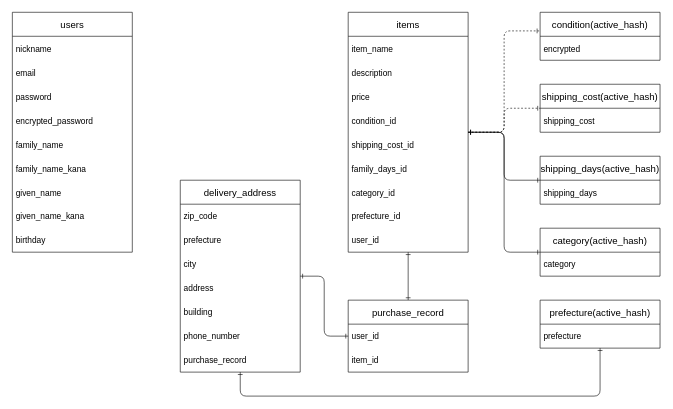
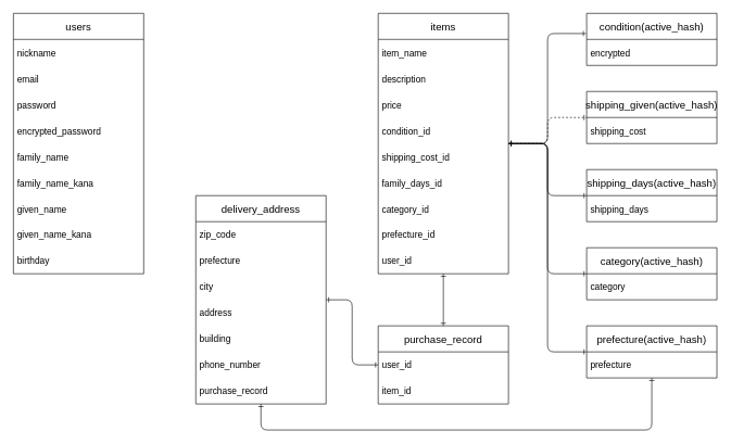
  <mxCell id="0" />
  <mxCell id="1" parent="0" />
  <mxCell id="2" value="users" style="swimlane;fontStyle=0;childLayout=stackLayout;horizontal=1;startSize=40;horizontalStack=0;resizeParent=1;resizeParentMax=0;resizeLast=0;collapsible=1;marginBottom=0;align=center;fontSize=16;" parent="1" vertex="1"><mxGeometry x="20" y="20" width="200" height="400" as="geometry"><mxRectangle x="40" y="200" width="70" height="40" as="alternateBounds" /></mxGeometry></mxCell>
  <mxCell id="3" value="nickname" style="text;strokeColor=none;fillColor=none;spacingLeft=4;spacingRight=4;overflow=hidden;rotatable=0;points=[[0,0.5],[1,0.5]];portConstraint=eastwest;fontSize=14;verticalAlign=middle;" parent="2" vertex="1"><mxGeometry y="40" width="200" height="40" as="geometry" /></mxCell>
  <mxCell id="4" value="email" style="text;strokeColor=none;fillColor=none;spacingLeft=4;spacingRight=4;overflow=hidden;rotatable=0;points=[[0,0.5],[1,0.5]];portConstraint=eastwest;fontSize=14;verticalAlign=middle;horizontal=1;" parent="2" vertex="1"><mxGeometry y="80" width="200" height="40" as="geometry" /></mxCell>
  <mxCell id="5" value="password" style="text;strokeColor=none;fillColor=none;spacingLeft=4;spacingRight=4;overflow=hidden;rotatable=0;points=[[0,0.5],[1,0.5]];portConstraint=eastwest;fontSize=14;verticalAlign=middle;" parent="2" vertex="1"><mxGeometry y="120" width="200" height="40" as="geometry" /></mxCell>
  <mxCell id="6" value="encrypted_password" style="text;strokeColor=none;fillColor=none;spacingLeft=4;spacingRight=4;overflow=hidden;rotatable=0;points=[[0,0.5],[1,0.5]];portConstraint=eastwest;fontSize=14;verticalAlign=middle;" parent="2" vertex="1"><mxGeometry y="160" width="200" height="40" as="geometry" /></mxCell>
  <mxCell id="7" value="family_name" style="text;strokeColor=none;fillColor=none;spacingLeft=4;spacingRight=4;overflow=hidden;rotatable=0;points=[[0,0.5],[1,0.5]];portConstraint=eastwest;fontSize=14;verticalAlign=middle;" parent="2" vertex="1"><mxGeometry y="200" width="200" height="40" as="geometry" /></mxCell>
  <mxCell id="8" value="family_name_kana" style="text;strokeColor=none;fillColor=none;spacingLeft=4;spacingRight=4;overflow=hidden;rotatable=0;points=[[0,0.5],[1,0.5]];portConstraint=eastwest;fontSize=14;verticalAlign=middle;horizontal=1;" parent="2" vertex="1"><mxGeometry y="240" width="200" height="40" as="geometry" /></mxCell>
  <mxCell id="9" value="given_name" style="text;strokeColor=none;fillColor=none;spacingLeft=4;spacingRight=4;overflow=hidden;rotatable=0;points=[[0,0.5],[1,0.5]];portConstraint=eastwest;fontSize=14;verticalAlign=middle;" parent="2" vertex="1"><mxGeometry y="280" width="200" height="40" as="geometry" /></mxCell>
  <mxCell id="10" value="given_name_kana" style="text;strokeColor=none;fillColor=none;spacingLeft=4;spacingRight=4;overflow=hidden;rotatable=0;points=[[0,0.5],[1,0.5]];portConstraint=eastwest;fontSize=14;verticalAlign=middle;" parent="2" vertex="1"><mxGeometry y="320" width="200" height="40" as="geometry" /></mxCell>
  <mxCell id="11" value="birthday" style="text;strokeColor=none;fillColor=none;spacingLeft=4;spacingRight=4;overflow=hidden;rotatable=0;points=[[0,0.5],[1,0.5]];portConstraint=eastwest;fontSize=14;verticalAlign=middle;" parent="2" vertex="1"><mxGeometry y="360" width="200" height="40" as="geometry" /></mxCell>
- <mxCell id="12" style="edgeStyle=orthogonalEdgeStyle;html=1;entryX=-0.005;entryY=0.388;entryDx=0;entryDy=0;entryPerimeter=0;startArrow=ERone;startFill=0;endArrow=ERone;endFill=0;dashed=1;" edge="1" parent="1" source="17" target="41"><mxGeometry relative="1" as="geometry" /></mxCell>
+ <mxCell id="12" style="edgeStyle=orthogonalEdgeStyle;html=1;entryX=-0.005;entryY=0.388;entryDx=0;entryDy=0;entryPerimeter=0;startArrow=ERone;startFill=0;endArrow=ERone;endFill=0;" edge="1" parent="1" source="17" target="41"><mxGeometry relative="1" as="geometry" /></mxCell>
  <mxCell id="13" style="edgeStyle=orthogonalEdgeStyle;html=1;startArrow=ERone;startFill=0;endArrow=ERone;endFill=0;dashed=1;" edge="1" parent="1" source="17" target="39"><mxGeometry relative="1" as="geometry" /></mxCell>
  <mxCell id="14" style="edgeStyle=orthogonalEdgeStyle;html=1;startArrow=ERone;startFill=0;endArrow=ERone;endFill=0;" edge="1" parent="1" source="17" target="43"><mxGeometry relative="1" as="geometry" /></mxCell>
  <mxCell id="15" style="edgeStyle=orthogonalEdgeStyle;html=1;startArrow=ERone;startFill=0;endArrow=ERone;endFill=0;" edge="1" parent="1" source="17" target="49"><mxGeometry relative="1" as="geometry" /></mxCell>
  <mxCell id="16" style="edgeStyle=orthogonalEdgeStyle;html=1;startArrow=ERone;startFill=0;endArrow=ERone;endFill=0;" edge="1" parent="1" source="17" target="28"><mxGeometry relative="1" as="geometry" /></mxCell>
  <mxCell id="17" value="items" style="swimlane;fontStyle=0;childLayout=stackLayout;horizontal=1;startSize=40;horizontalStack=0;resizeParent=1;resizeParentMax=0;resizeLast=0;collapsible=1;marginBottom=0;align=center;fontSize=16;" parent="1" vertex="1"><mxGeometry x="580" y="20" width="200" height="400" as="geometry"><mxRectangle x="40" y="200" width="70" height="40" as="alternateBounds" /></mxGeometry></mxCell>
  <mxCell id="18" value="item_name" style="text;strokeColor=none;fillColor=none;spacingLeft=4;spacingRight=4;overflow=hidden;rotatable=0;points=[[0,0.5],[1,0.5]];portConstraint=eastwest;fontSize=14;verticalAlign=middle;horizontal=1;" parent="17" vertex="1"><mxGeometry y="40" width="200" height="40" as="geometry" /></mxCell>
  <mxCell id="19" value="description" style="text;strokeColor=none;fillColor=none;spacingLeft=4;spacingRight=4;overflow=hidden;rotatable=0;points=[[0,0.5],[1,0.5]];portConstraint=eastwest;fontSize=14;verticalAlign=middle;horizontal=1;" parent="17" vertex="1"><mxGeometry y="80" width="200" height="40" as="geometry" /></mxCell>
  <mxCell id="20" value="price" style="text;strokeColor=none;fillColor=none;spacingLeft=4;spacingRight=4;overflow=hidden;rotatable=0;points=[[0,0.5],[1,0.5]];portConstraint=eastwest;fontSize=14;verticalAlign=middle;horizontal=1;" parent="17" vertex="1"><mxGeometry y="120" width="200" height="40" as="geometry" /></mxCell>
  <mxCell id="21" value="condition_id" style="text;strokeColor=none;fillColor=none;spacingLeft=4;spacingRight=4;overflow=hidden;rotatable=0;points=[[0,0.5],[1,0.5]];portConstraint=eastwest;fontSize=14;verticalAlign=middle;horizontal=1;" parent="17" vertex="1"><mxGeometry y="160" width="200" height="40" as="geometry" /></mxCell>
  <mxCell id="22" value="shipping_cost_id" style="text;strokeColor=none;fillColor=none;spacingLeft=4;spacingRight=4;overflow=hidden;rotatable=0;points=[[0,0.5],[1,0.5]];portConstraint=eastwest;fontSize=14;verticalAlign=middle;horizontal=1;" parent="17" vertex="1"><mxGeometry y="200" width="200" height="40" as="geometry" /></mxCell>
  <mxCell id="23" value="family_days_id" style="text;strokeColor=none;fillColor=none;spacingLeft=4;spacingRight=4;overflow=hidden;rotatable=0;points=[[0,0.5],[1,0.5]];portConstraint=eastwest;fontSize=14;verticalAlign=middle;horizontal=1;" parent="17" vertex="1"><mxGeometry y="240" width="200" height="40" as="geometry" /></mxCell>
  <mxCell id="24" value="category_id" style="text;strokeColor=none;fillColor=none;spacingLeft=4;spacingRight=4;overflow=hidden;rotatable=0;points=[[0,0.5],[1,0.5]];portConstraint=eastwest;fontSize=14;verticalAlign=middle;horizontal=1;" parent="17" vertex="1"><mxGeometry y="280" width="200" height="40" as="geometry" /></mxCell>
  <mxCell id="25" value="prefecture_id" style="text;strokeColor=none;fillColor=none;spacingLeft=4;spacingRight=4;overflow=hidden;rotatable=0;points=[[0,0.5],[1,0.5]];portConstraint=eastwest;fontSize=14;verticalAlign=middle;horizontal=1;" parent="17" vertex="1"><mxGeometry y="320" width="200" height="40" as="geometry" /></mxCell>
  <mxCell id="26" value="user_id" style="text;strokeColor=none;fillColor=none;spacingLeft=4;spacingRight=4;overflow=hidden;rotatable=0;points=[[0,0.5],[1,0.5]];portConstraint=eastwest;fontSize=14;verticalAlign=middle;horizontal=1;" parent="17" vertex="1"><mxGeometry y="360" width="200" height="40" as="geometry" /></mxCell>
  <mxCell id="27" style="edgeStyle=orthogonalEdgeStyle;html=1;startArrow=ERone;startFill=0;endArrow=ERone;endFill=0;" edge="1" parent="1" source="28" target="31"><mxGeometry relative="1" as="geometry" /></mxCell>
  <mxCell id="28" value="purchase_record" style="swimlane;fontStyle=0;childLayout=stackLayout;horizontal=1;startSize=40;horizontalStack=0;resizeParent=1;resizeParentMax=0;resizeLast=0;collapsible=1;marginBottom=0;align=center;fontSize=16;" parent="1" vertex="1"><mxGeometry x="580" y="500" width="200" height="120" as="geometry"><mxRectangle x="40" y="200" width="70" height="40" as="alternateBounds" /></mxGeometry></mxCell>
  <mxCell id="29" value="user_id" style="text;strokeColor=none;fillColor=none;spacingLeft=4;spacingRight=4;overflow=hidden;rotatable=0;points=[[0,0.5],[1,0.5]];portConstraint=eastwest;fontSize=14;verticalAlign=middle;" parent="28" vertex="1"><mxGeometry y="40" width="200" height="40" as="geometry" /></mxCell>
  <mxCell id="30" value="item_id" style="text;strokeColor=none;fillColor=none;spacingLeft=4;spacingRight=4;overflow=hidden;rotatable=0;points=[[0,0.5],[1,0.5]];portConstraint=eastwest;fontSize=14;verticalAlign=middle;" parent="28" vertex="1"><mxGeometry y="80" width="200" height="40" as="geometry" /></mxCell>
  <mxCell id="31" value="delivery_address" style="swimlane;fontStyle=0;childLayout=stackLayout;horizontal=1;startSize=40;horizontalStack=0;resizeParent=1;resizeParentMax=0;resizeLast=0;collapsible=1;marginBottom=0;align=center;fontSize=16;" parent="1" vertex="1"><mxGeometry x="300" y="300" width="200" height="320" as="geometry"><mxRectangle x="40" y="200" width="70" height="40" as="alternateBounds" /></mxGeometry></mxCell>
  <mxCell id="32" value="zip_code" style="text;strokeColor=none;fillColor=none;spacingLeft=4;spacingRight=4;overflow=hidden;rotatable=0;points=[[0,0.5],[1,0.5]];portConstraint=eastwest;fontSize=14;verticalAlign=middle;" parent="31" vertex="1"><mxGeometry y="40" width="200" height="40" as="geometry" /></mxCell>
  <mxCell id="33" value="prefecture" style="text;strokeColor=none;fillColor=none;spacingLeft=4;spacingRight=4;overflow=hidden;rotatable=0;points=[[0,0.5],[1,0.5]];portConstraint=eastwest;fontSize=14;verticalAlign=middle;" parent="31" vertex="1"><mxGeometry y="80" width="200" height="40" as="geometry" /></mxCell>
  <mxCell id="34" value="city" style="text;strokeColor=none;fillColor=none;spacingLeft=4;spacingRight=4;overflow=hidden;rotatable=0;points=[[0,0.5],[1,0.5]];portConstraint=eastwest;fontSize=14;verticalAlign=middle;" parent="31" vertex="1"><mxGeometry y="120" width="200" height="40" as="geometry" /></mxCell>
  <mxCell id="35" value="address" style="text;strokeColor=none;fillColor=none;spacingLeft=4;spacingRight=4;overflow=hidden;rotatable=0;points=[[0,0.5],[1,0.5]];portConstraint=eastwest;fontSize=14;verticalAlign=middle;" parent="31" vertex="1"><mxGeometry y="160" width="200" height="40" as="geometry" /></mxCell>
  <mxCell id="36" value="building" style="text;strokeColor=none;fillColor=none;spacingLeft=4;spacingRight=4;overflow=hidden;rotatable=0;points=[[0,0.5],[1,0.5]];portConstraint=eastwest;fontSize=14;verticalAlign=middle;" parent="31" vertex="1"><mxGeometry y="200" width="200" height="40" as="geometry" /></mxCell>
  <mxCell id="37" value="phone_number" style="text;strokeColor=none;fillColor=none;spacingLeft=4;spacingRight=4;overflow=hidden;rotatable=0;points=[[0,0.5],[1,0.5]];portConstraint=eastwest;fontSize=14;verticalAlign=middle;" parent="31" vertex="1"><mxGeometry y="240" width="200" height="40" as="geometry" /></mxCell>
  <mxCell id="38" value="purchase_record" style="text;strokeColor=none;fillColor=none;spacingLeft=4;spacingRight=4;overflow=hidden;rotatable=0;points=[[0,0.5],[1,0.5]];portConstraint=eastwest;fontSize=14;verticalAlign=middle;" vertex="1" parent="31"><mxGeometry y="280" width="200" height="40" as="geometry" /></mxCell>
- <mxCell id="39" value="shipping_cost(active_hash)" style="swimlane;fontStyle=0;childLayout=stackLayout;horizontal=1;startSize=40;horizontalStack=0;resizeParent=1;resizeParentMax=0;resizeLast=0;collapsible=1;marginBottom=0;align=center;fontSize=16;" parent="1" vertex="1"><mxGeometry x="900" y="140" width="200" height="80" as="geometry"><mxRectangle x="40" y="200" width="70" height="40" as="alternateBounds" /></mxGeometry></mxCell>
+ <mxCell id="39" value="shipping_given(active_hash)" style="swimlane;fontStyle=0;childLayout=stackLayout;horizontal=1;startSize=40;horizontalStack=0;resizeParent=1;resizeParentMax=0;resizeLast=0;collapsible=1;marginBottom=0;align=center;fontSize=16;" parent="1" vertex="1"><mxGeometry x="900" y="140" width="200" height="80" as="geometry"><mxRectangle x="40" y="200" width="70" height="40" as="alternateBounds" /></mxGeometry></mxCell>
  <mxCell id="40" value="shipping_cost" style="text;strokeColor=none;fillColor=none;spacingLeft=4;spacingRight=4;overflow=hidden;rotatable=0;points=[[0,0.5],[1,0.5]];portConstraint=eastwest;fontSize=14;verticalAlign=middle;" parent="39" vertex="1"><mxGeometry y="40" width="200" height="40" as="geometry" /></mxCell>
  <mxCell id="41" value="condition(active_hash)" style="swimlane;fontStyle=0;childLayout=stackLayout;horizontal=1;startSize=40;horizontalStack=0;resizeParent=1;resizeParentMax=0;resizeLast=0;collapsible=1;marginBottom=0;align=center;fontSize=16;" parent="1" vertex="1"><mxGeometry x="900" y="20" width="200" height="80" as="geometry"><mxRectangle x="40" y="200" width="70" height="40" as="alternateBounds" /></mxGeometry></mxCell>
  <mxCell id="42" value="encrypted" style="text;strokeColor=none;fillColor=none;spacingLeft=4;spacingRight=4;overflow=hidden;rotatable=0;points=[[0,0.5],[1,0.5]];portConstraint=eastwest;fontSize=14;verticalAlign=middle;" parent="41" vertex="1"><mxGeometry y="40" width="200" height="40" as="geometry" /></mxCell>
  <mxCell id="43" value="shipping_days(active_hash)" style="swimlane;fontStyle=0;childLayout=stackLayout;horizontal=1;startSize=40;horizontalStack=0;resizeParent=1;resizeParentMax=0;resizeLast=0;collapsible=1;marginBottom=0;align=center;fontSize=16;" vertex="1" parent="1"><mxGeometry x="900" y="260" width="200" height="80" as="geometry"><mxRectangle x="40" y="200" width="70" height="40" as="alternateBounds" /></mxGeometry></mxCell>
  <mxCell id="44" value="shipping_days" style="text;strokeColor=none;fillColor=none;spacingLeft=4;spacingRight=4;overflow=hidden;rotatable=0;points=[[0,0.5],[1,0.5]];portConstraint=eastwest;fontSize=14;verticalAlign=middle;" vertex="1" parent="43"><mxGeometry y="40" width="200" height="40" as="geometry" /></mxCell>
+ <mxCell id="45" style="edgeStyle=orthogonalEdgeStyle;html=1;startArrow=ERone;startFill=0;endArrow=ERone;endFill=0;" edge="1" parent="1" source="47" target="17"><mxGeometry relative="1" as="geometry"><Array as="points"><mxPoint x="840" y="540" /><mxPoint x="840" y="220" /></Array></mxGeometry></mxCell>
  <mxCell id="46" style="edgeStyle=orthogonalEdgeStyle;html=1;startArrow=ERone;startFill=0;endArrow=ERone;endFill=0;" edge="1" parent="1" source="47" target="31"><mxGeometry relative="1" as="geometry"><Array as="points"><mxPoint x="1000" y="660" /><mxPoint x="400" y="660" /></Array></mxGeometry></mxCell>
  <mxCell id="47" value="prefecture(active_hash)" style="swimlane;fontStyle=0;childLayout=stackLayout;horizontal=1;startSize=40;horizontalStack=0;resizeParent=1;resizeParentMax=0;resizeLast=0;collapsible=1;marginBottom=0;align=center;fontSize=16;" vertex="1" parent="1"><mxGeometry x="900" y="500" width="200" height="80" as="geometry"><mxRectangle x="40" y="200" width="70" height="40" as="alternateBounds" /></mxGeometry></mxCell>
  <mxCell id="48" value="prefecture" style="text;strokeColor=none;fillColor=none;spacingLeft=4;spacingRight=4;overflow=hidden;rotatable=0;points=[[0,0.5],[1,0.5]];portConstraint=eastwest;fontSize=14;verticalAlign=middle;" vertex="1" parent="47"><mxGeometry y="40" width="200" height="40" as="geometry" /></mxCell>
  <mxCell id="49" value="category(active_hash)" style="swimlane;fontStyle=0;childLayout=stackLayout;horizontal=1;startSize=40;horizontalStack=0;resizeParent=1;resizeParentMax=0;resizeLast=0;collapsible=1;marginBottom=0;align=center;fontSize=16;" vertex="1" parent="1"><mxGeometry x="900" y="380" width="200" height="80" as="geometry"><mxRectangle x="40" y="200" width="70" height="40" as="alternateBounds" /></mxGeometry></mxCell>
  <mxCell id="50" value="category" style="text;strokeColor=none;fillColor=none;spacingLeft=4;spacingRight=4;overflow=hidden;rotatable=0;points=[[0,0.5],[1,0.5]];portConstraint=eastwest;fontSize=14;verticalAlign=middle;" vertex="1" parent="49"><mxGeometry y="40" width="200" height="40" as="geometry" /></mxCell>
